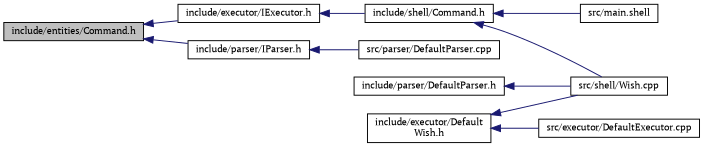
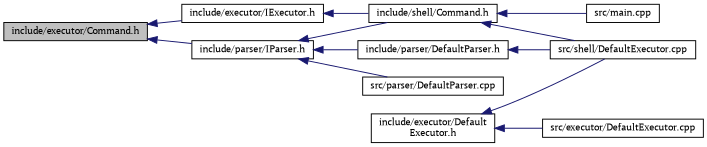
  digraph {
    fontname="PT Serif"
    rankdir=LR
    node [color=black fillcolor=white fontname="PT Serif" fontsize=10 shape=record style=filled]
    edge [color=midnightblue dir=back fontname="PT Serif" fontsize=10 labelfontname=Helvetica labelfontsize=10 style=solid]
-   n1 [fillcolor=grey75 fontcolor=black height=0.2 label="include/entities/Command.h" width=0.4]
+   n1 [fillcolor=grey75 fontcolor=black height=0.2 label="include/executor/Command.h" width=0.4]
    n2 [height=0.2 label="include/executor/IExecutor.h" width=0.4]
    n3 [height=0.2 label="include/parser/IParser.h" width=0.4]
    n4 [height=0.2 label="include/shell/Command.h" width=0.4]
    n5 [height=0.2 label="include/parser/DefaultParser.h" width=0.4]
-   n6 [height=0.2 label="src/shell/Wish.cpp" width=0.4]
+   n6 [height=0.2 label="src/shell/DefaultExecutor.cpp" width=0.4]
    n7 [height=0.2 label="src/parser/DefaultParser.cpp" width=0.4]
-   n8 [height=0.2 label="include/executor/Default\lWish.h" width=0.4]
+   n8 [height=0.2 label="include/executor/Default\lExecutor.h" width=0.4]
    n9 [height=0.2 label="src/executor/DefaultExecutor.cpp" width=0.4]
-   n10 [height=0.2 label="src/main.shell" width=0.4]
+   n10 [height=0.2 label="src/main.cpp" width=0.4]
    n1 -> n2
    n1 -> n3
    n2 -> n4
+   n3 -> n4
+   n3 -> n5
    n3 -> n7
    n4 -> n6
    n4 -> n10
    n5 -> n6
    n8 -> n6
    n8 -> n9
  }
